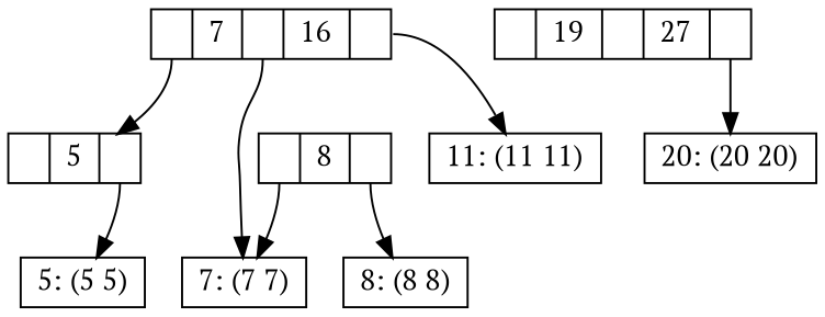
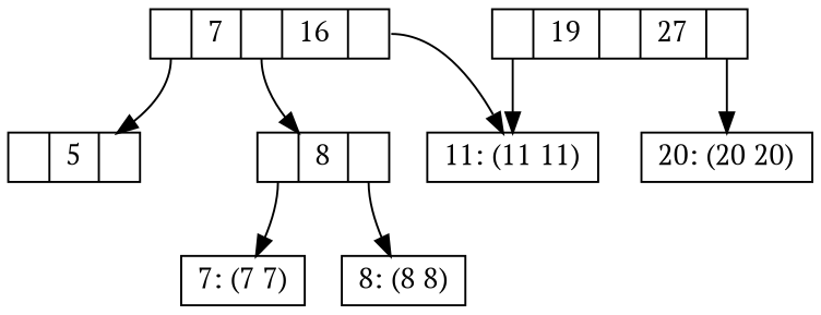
  digraph {
    fontname="PT Serif"
    node [fontname="PT Serif" shape=record]
    edge [fontname="PT Serif" tailport=f0]
    n1 [height=0.1 label="<f0>|7|<f1>|16|<f2>"]
    n2 [height=0.1 label="<f0>|5|<f1>"]
    n3 [height=0.1 label="<f0>|8|<f1>"]
    n4 [height=0.1 label="{11: (11 11)}"]
-   n5 [height=0.1 label="{5: (5 5)}"]
    n6 [height=0.1 label="{7: (7 7)}"]
    n7 [height=0.1 label="{8: (8 8)}"]
    n8 [height=0.1 label="<f0>|19|<f1>|27|<f2>"]
    n9 [height=0.1 label="{20: (20 20)}"]
    n1 -> n2
-   n1 -> n6 [tailport=f1]
+   n1 -> n3 [tailport=f1]
    n1 -> n4 [tailport=f2]
-   n2 -> n5 [tailport=f1]
    n3 -> n6
    n3 -> n7 [tailport=f1]
+   n8 -> n4
    n8 -> n9 [tailport=f2]
  }
